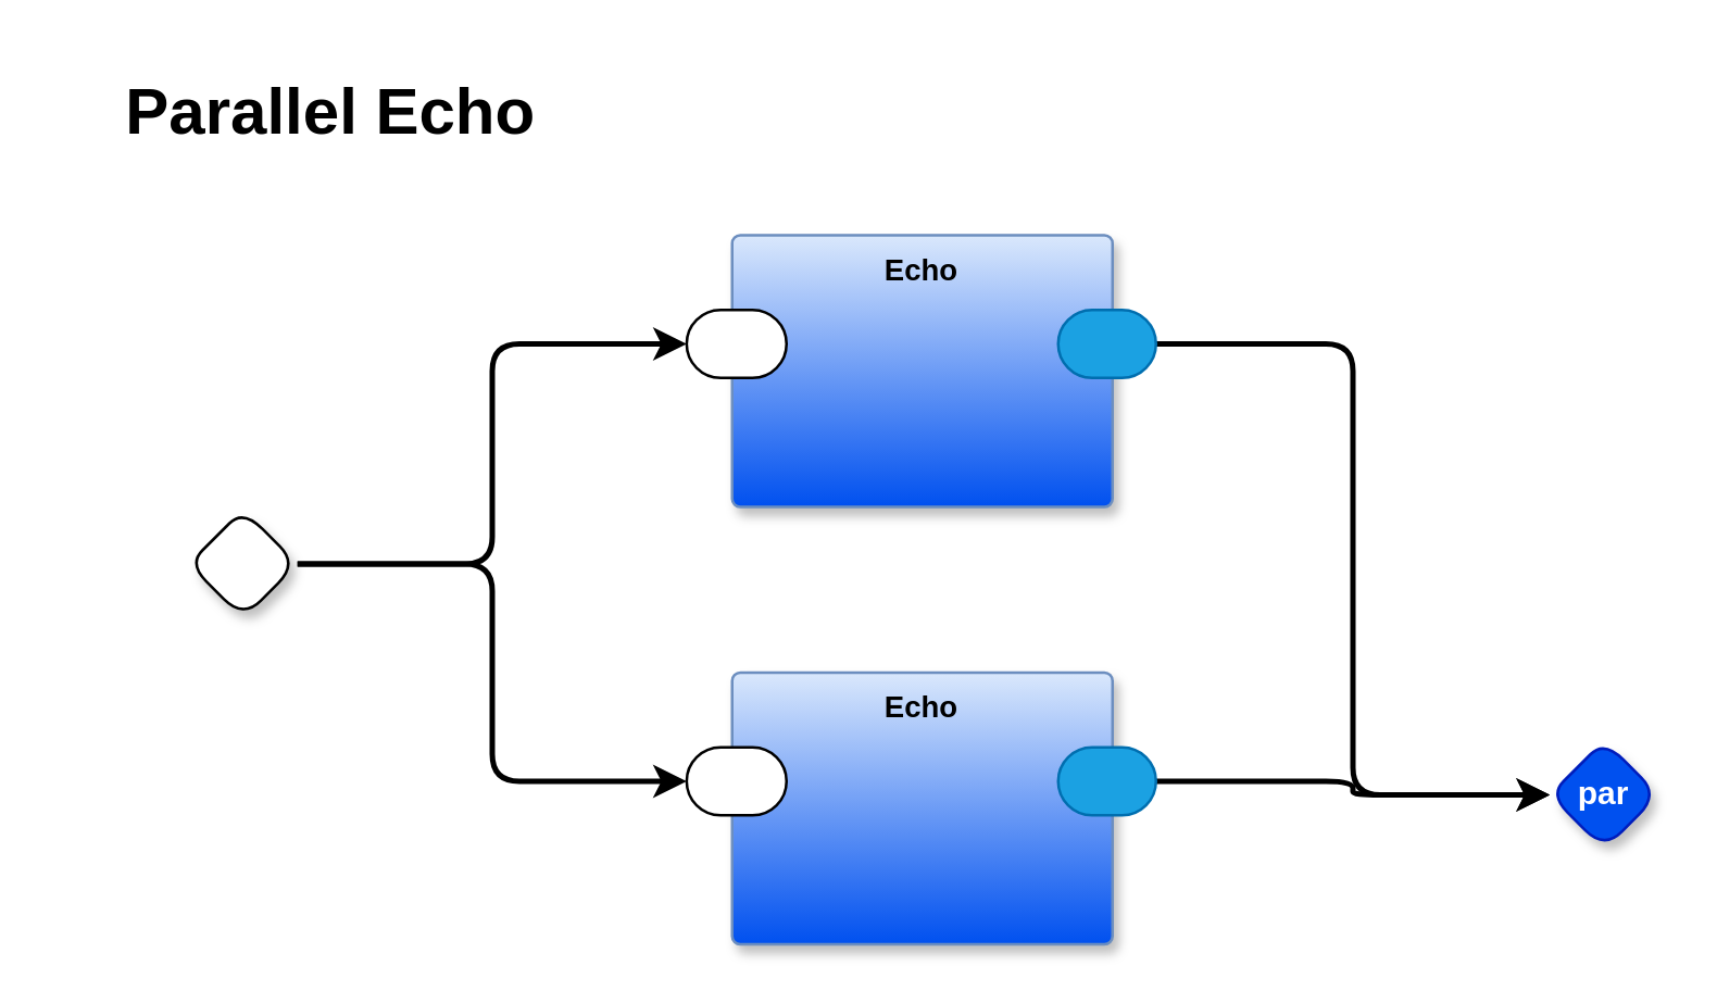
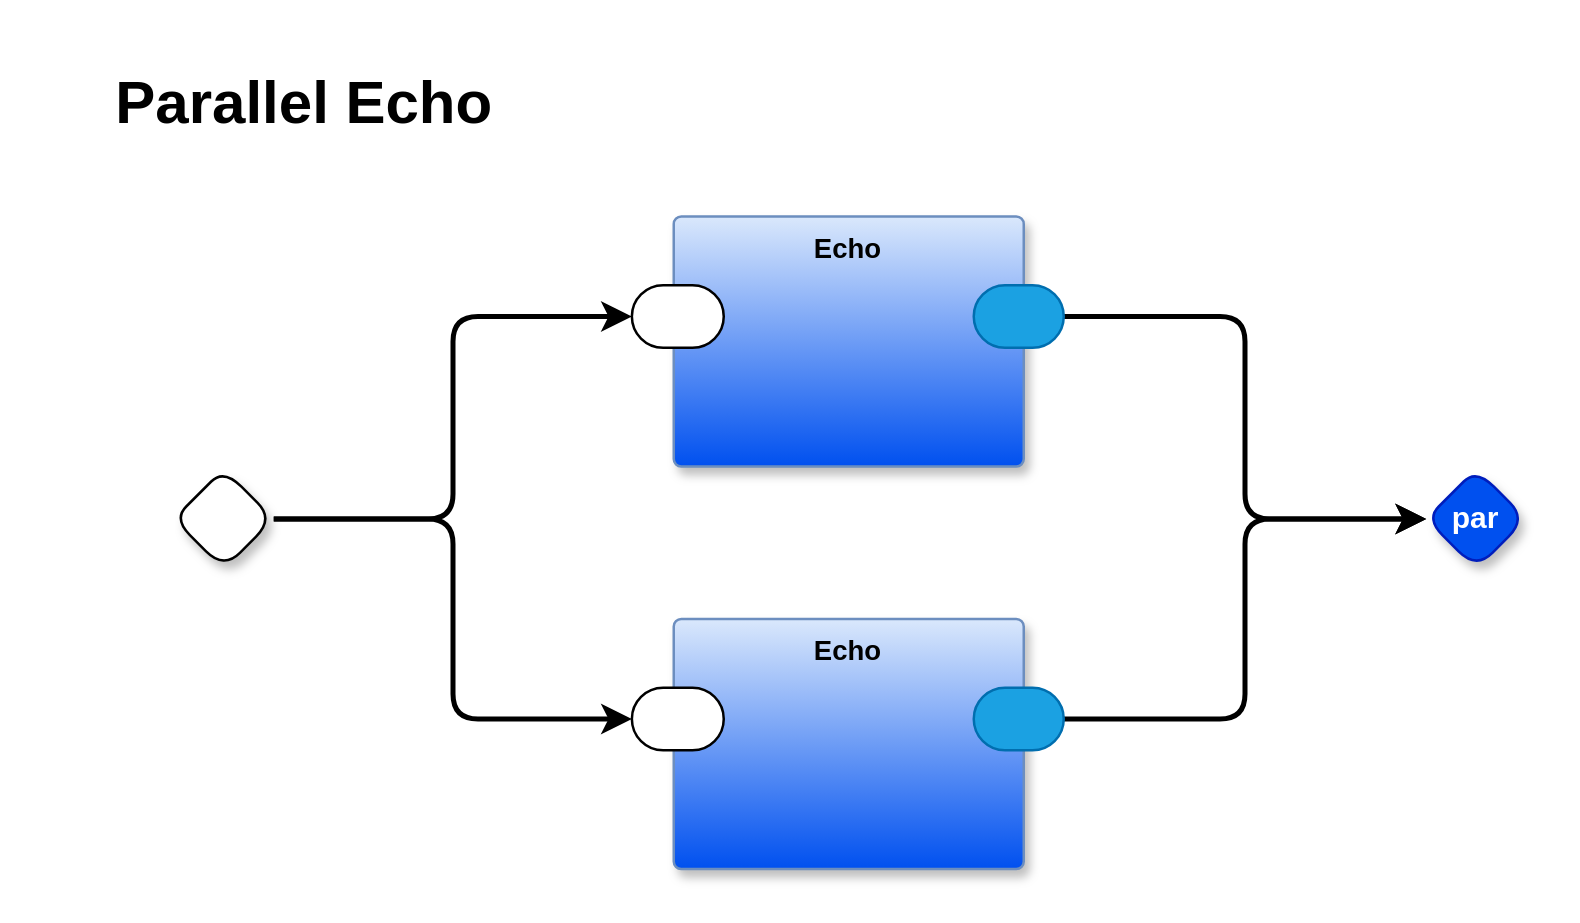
  <mxCell id="0" />
  <mxCell id="1" parent="0" />
  <mxCell id="2" style="edgeStyle=orthogonalEdgeStyle;rounded=1;orthogonalLoop=1;jettySize=auto;html=1;exitX=1;exitY=0.5;exitDx=0;exitDy=0;exitPerimeter=0;entryX=0;entryY=0.5;entryDx=0;entryDy=0;entryPerimeter=0;strokeWidth=2;curved=0;" edge="1" parent="1" source="7" target="12"><mxGeometry relative="1" as="geometry"><mxPoint x="632.25" y="218.5" as="targetPoint" /></mxGeometry></mxCell>
  <mxCell id="3" style="edgeStyle=orthogonalEdgeStyle;rounded=1;orthogonalLoop=1;jettySize=auto;html=1;exitX=1;exitY=0.5;exitDx=0;exitDy=0;exitPerimeter=0;entryX=0;entryY=0.5;entryDx=0;entryDy=0;entryPerimeter=0;strokeWidth=2;curved=0;" edge="1" parent="1" source="10" target="12"><mxGeometry relative="1" as="geometry"><mxPoint x="632.25" y="218.5" as="targetPoint" /></mxGeometry></mxCell>
  <mxCell id="4" value="&lt;b&gt;&lt;font style=&quot;font-size: 24px;&quot;&gt;Parallel Echo&lt;/font&gt;&lt;/b&gt;" style="text;html=1;align=center;verticalAlign=middle;resizable=0;points=[];autosize=1;strokeColor=none;fillColor=none;" vertex="1" parent="1"><mxGeometry x="20" y="20" width="201" height="41" as="geometry" /></mxCell>
  <mxCell id="5" value="Echo" style="rounded=1;whiteSpace=wrap;html=1;sketch=0;container=1;recursiveResize=0;verticalAlign=top;arcSize=6;fontStyle=1;autosize=0;points=[];absoluteArcSize=1;shadow=1;strokeColor=#6c8ebf;fillColor=#dae8fc;fontFamily=Helvetica;fontSize=11;gradientColor=#0050EF;fontColor=default;" vertex="1" parent="1"><mxGeometry x="269" y="86" width="140" height="100" as="geometry"><mxRectangle x="-98" y="-1230" width="99" height="26" as="alternateBounds" /></mxGeometry></mxCell>
  <mxCell id="6" value="" style="rounded=1;whiteSpace=wrap;html=1;sketch=0;points=[[0,0.5,0,0,0],[1,0.5,0,0,0]];arcSize=50;fontFamily=Helvetica;fontSize=11;fontColor=default;" vertex="1" parent="5"><mxGeometry x="-16.75" y="27.5" width="36.75" height="25" as="geometry" /></mxCell>
  <mxCell id="7" value="" style="rounded=1;whiteSpace=wrap;html=1;sketch=0;points=[[0,0.5,0,0,0],[1,0.5,0,0,0]];fillColor=#1ba1e2;fontColor=#ffffff;strokeColor=#006EAF;arcSize=50;fontFamily=Helvetica;fontSize=11;" vertex="1" parent="5"><mxGeometry x="120" y="27.5" width="36" height="25" as="geometry" /></mxCell>
  <mxCell id="8" value="Echo" style="rounded=1;whiteSpace=wrap;html=1;sketch=0;container=1;recursiveResize=0;verticalAlign=top;arcSize=6;fontStyle=1;autosize=0;points=[];absoluteArcSize=1;shadow=1;strokeColor=#6c8ebf;fillColor=#dae8fc;fontFamily=Helvetica;fontSize=11;gradientColor=#0050EF;fontColor=default;" vertex="1" parent="1"><mxGeometry x="269" y="247" width="140" height="100" as="geometry"><mxRectangle x="-98" y="-1230" width="99" height="26" as="alternateBounds" /></mxGeometry></mxCell>
  <mxCell id="9" value="" style="rounded=1;whiteSpace=wrap;html=1;sketch=0;points=[[0,0.5,0,0,0],[1,0.5,0,0,0]];arcSize=50;fontFamily=Helvetica;fontSize=11;fontColor=default;" vertex="1" parent="8"><mxGeometry x="-16.75" y="27.5" width="36.75" height="25" as="geometry" /></mxCell>
  <mxCell id="10" value="" style="rounded=1;whiteSpace=wrap;html=1;sketch=0;points=[[0,0.5,0,0,0],[1,0.5,0,0,0]];fillColor=#1ba1e2;fontColor=#ffffff;strokeColor=#006EAF;arcSize=50;fontFamily=Helvetica;fontSize=11;" vertex="1" parent="8"><mxGeometry x="120" y="27.5" width="36" height="25" as="geometry" /></mxCell>
  <mxCell id="11" value="" style="rhombus;whiteSpace=wrap;html=1;rounded=1;fontStyle=1;glass=0;sketch=0;fontSize=12;points=[[0,0.5,0,0,0],[0.5,0,0,0,0],[0.5,1,0,0,0],[1,0.5,0,0,0]];shadow=1;" vertex="1" parent="1"><mxGeometry x="69" y="187" width="40" height="40" as="geometry" /></mxCell>
- <mxCell id="12" value="par" style="rhombus;whiteSpace=wrap;html=1;rounded=1;fontStyle=1;glass=0;sketch=0;fontSize=12;points=[[0,0.5,0,0,0],[0.5,0,0,0,0],[0.5,1,0,0,0],[1,0.5,0,0,0]];shadow=1;fillColor=#0050ef;fontColor=#ffffff;strokeColor=#001DBC;" vertex="1" parent="1"><mxGeometry x="570" y="272" width="40" height="40" as="geometry" /></mxCell>
+ <mxCell id="12" value="par" style="rhombus;whiteSpace=wrap;html=1;rounded=1;fontStyle=1;glass=0;sketch=0;fontSize=12;points=[[0,0.5,0,0,0],[0.5,0,0,0,0],[0.5,1,0,0,0],[1,0.5,0,0,0]];shadow=1;fillColor=#0050ef;fontColor=#ffffff;strokeColor=#001DBC;" vertex="1" parent="1"><mxGeometry x="570" y="187" width="40" height="40" as="geometry" /></mxCell>
  <mxCell id="13" style="edgeStyle=orthogonalEdgeStyle;rounded=1;orthogonalLoop=1;jettySize=auto;html=1;exitX=1;exitY=0.5;exitDx=0;exitDy=0;exitPerimeter=0;entryX=0;entryY=0.5;entryDx=0;entryDy=0;entryPerimeter=0;curved=0;strokeWidth=2;" edge="1" parent="1" source="11" target="6"><mxGeometry relative="1" as="geometry" /></mxCell>
  <mxCell id="14" style="edgeStyle=orthogonalEdgeStyle;curved=0;rounded=1;orthogonalLoop=1;jettySize=auto;html=1;exitX=1;exitY=0.5;exitDx=0;exitDy=0;exitPerimeter=0;entryX=0;entryY=0.5;entryDx=0;entryDy=0;entryPerimeter=0;strokeColor=default;strokeWidth=2;align=center;verticalAlign=middle;fontFamily=Helvetica;fontSize=11;fontColor=default;labelBackgroundColor=default;endArrow=classic;" edge="1" parent="1" source="11" target="9"><mxGeometry relative="1" as="geometry" /></mxCell>
